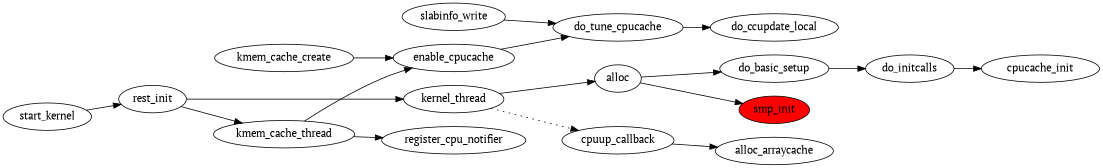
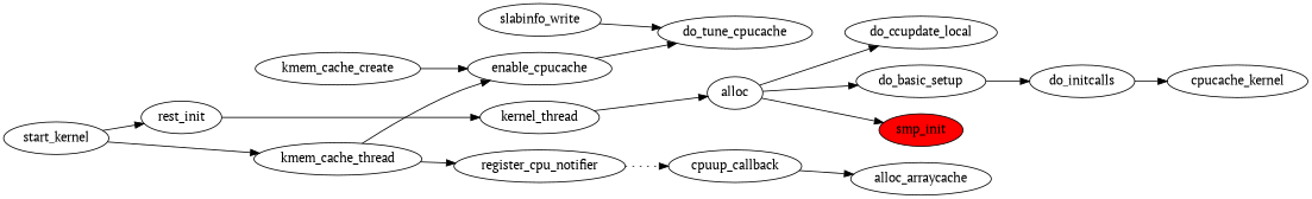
  digraph {
    fontname="PT Serif"
    rankdir=LR
    node [fontname="PT Serif"]
    edge [fontname="PT Serif"]
    n1 [label=kmem_cache_thread]
    start_kernel
    rest_init
    register_cpu_notifier
    enable_cpucache
    kernel_thread
    cpuup_callback
    do_tune_cpucache
    alloc_arraycache
    n10 [label=alloc]
    smp_init [fillcolor=red style=filled]
    do_basic_setup
    do_initcalls
-   cpucache_init
+   cpucache_init [label=cpucache_kernel]
    slabinfo_write
    do_ccupdate_local
    kmem_cache_create
    n1 -> register_cpu_notifier
    n1 -> enable_cpucache
-   rest_init -> n1
+   start_kernel -> n1
    start_kernel -> rest_init
    rest_init -> kernel_thread
-   kernel_thread -> cpuup_callback [style=dotted]
+   register_cpu_notifier -> cpuup_callback [style=dotted]
    enable_cpucache -> do_tune_cpucache
    kernel_thread -> n10
    cpuup_callback -> alloc_arraycache
-   do_tune_cpucache -> do_ccupdate_local
+   n10 -> do_ccupdate_local
    n10 -> smp_init
    n10 -> do_basic_setup
    do_basic_setup -> do_initcalls
    do_initcalls -> cpucache_init
    slabinfo_write -> do_tune_cpucache
    kmem_cache_create -> enable_cpucache
  }
